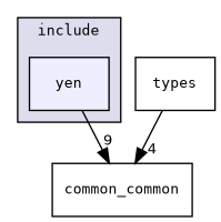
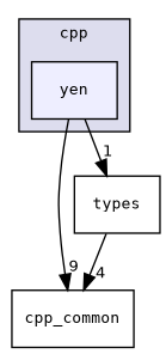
  digraph {
    compound=true
    fontname="DejaVu Sans Mono"
    node [fontname="DejaVu Sans Mono" fontsize=10 shape=box]
    edge [fontname="DejaVu Sans Mono" labeldistance=1.5 labelfontname=Helvetica labelfontsize=10]
    n1 [fillcolor="#eeeeff" label=yen pencolor=black style=filled]
-   n2 [label=common_common]
+   n2 [label=cpp_common]
    n3 [label=types]
    subgraph cluster_1 {
      bgcolor="#ddddee"
      fontsize=10
-     label=include
+     label=cpp
      pencolor=black
      n1
    }
    n1 -> n2 [headlabel=9]
+   n1 -> n3 [headlabel=1]
    n3 -> n2 [headlabel=4]
  }
